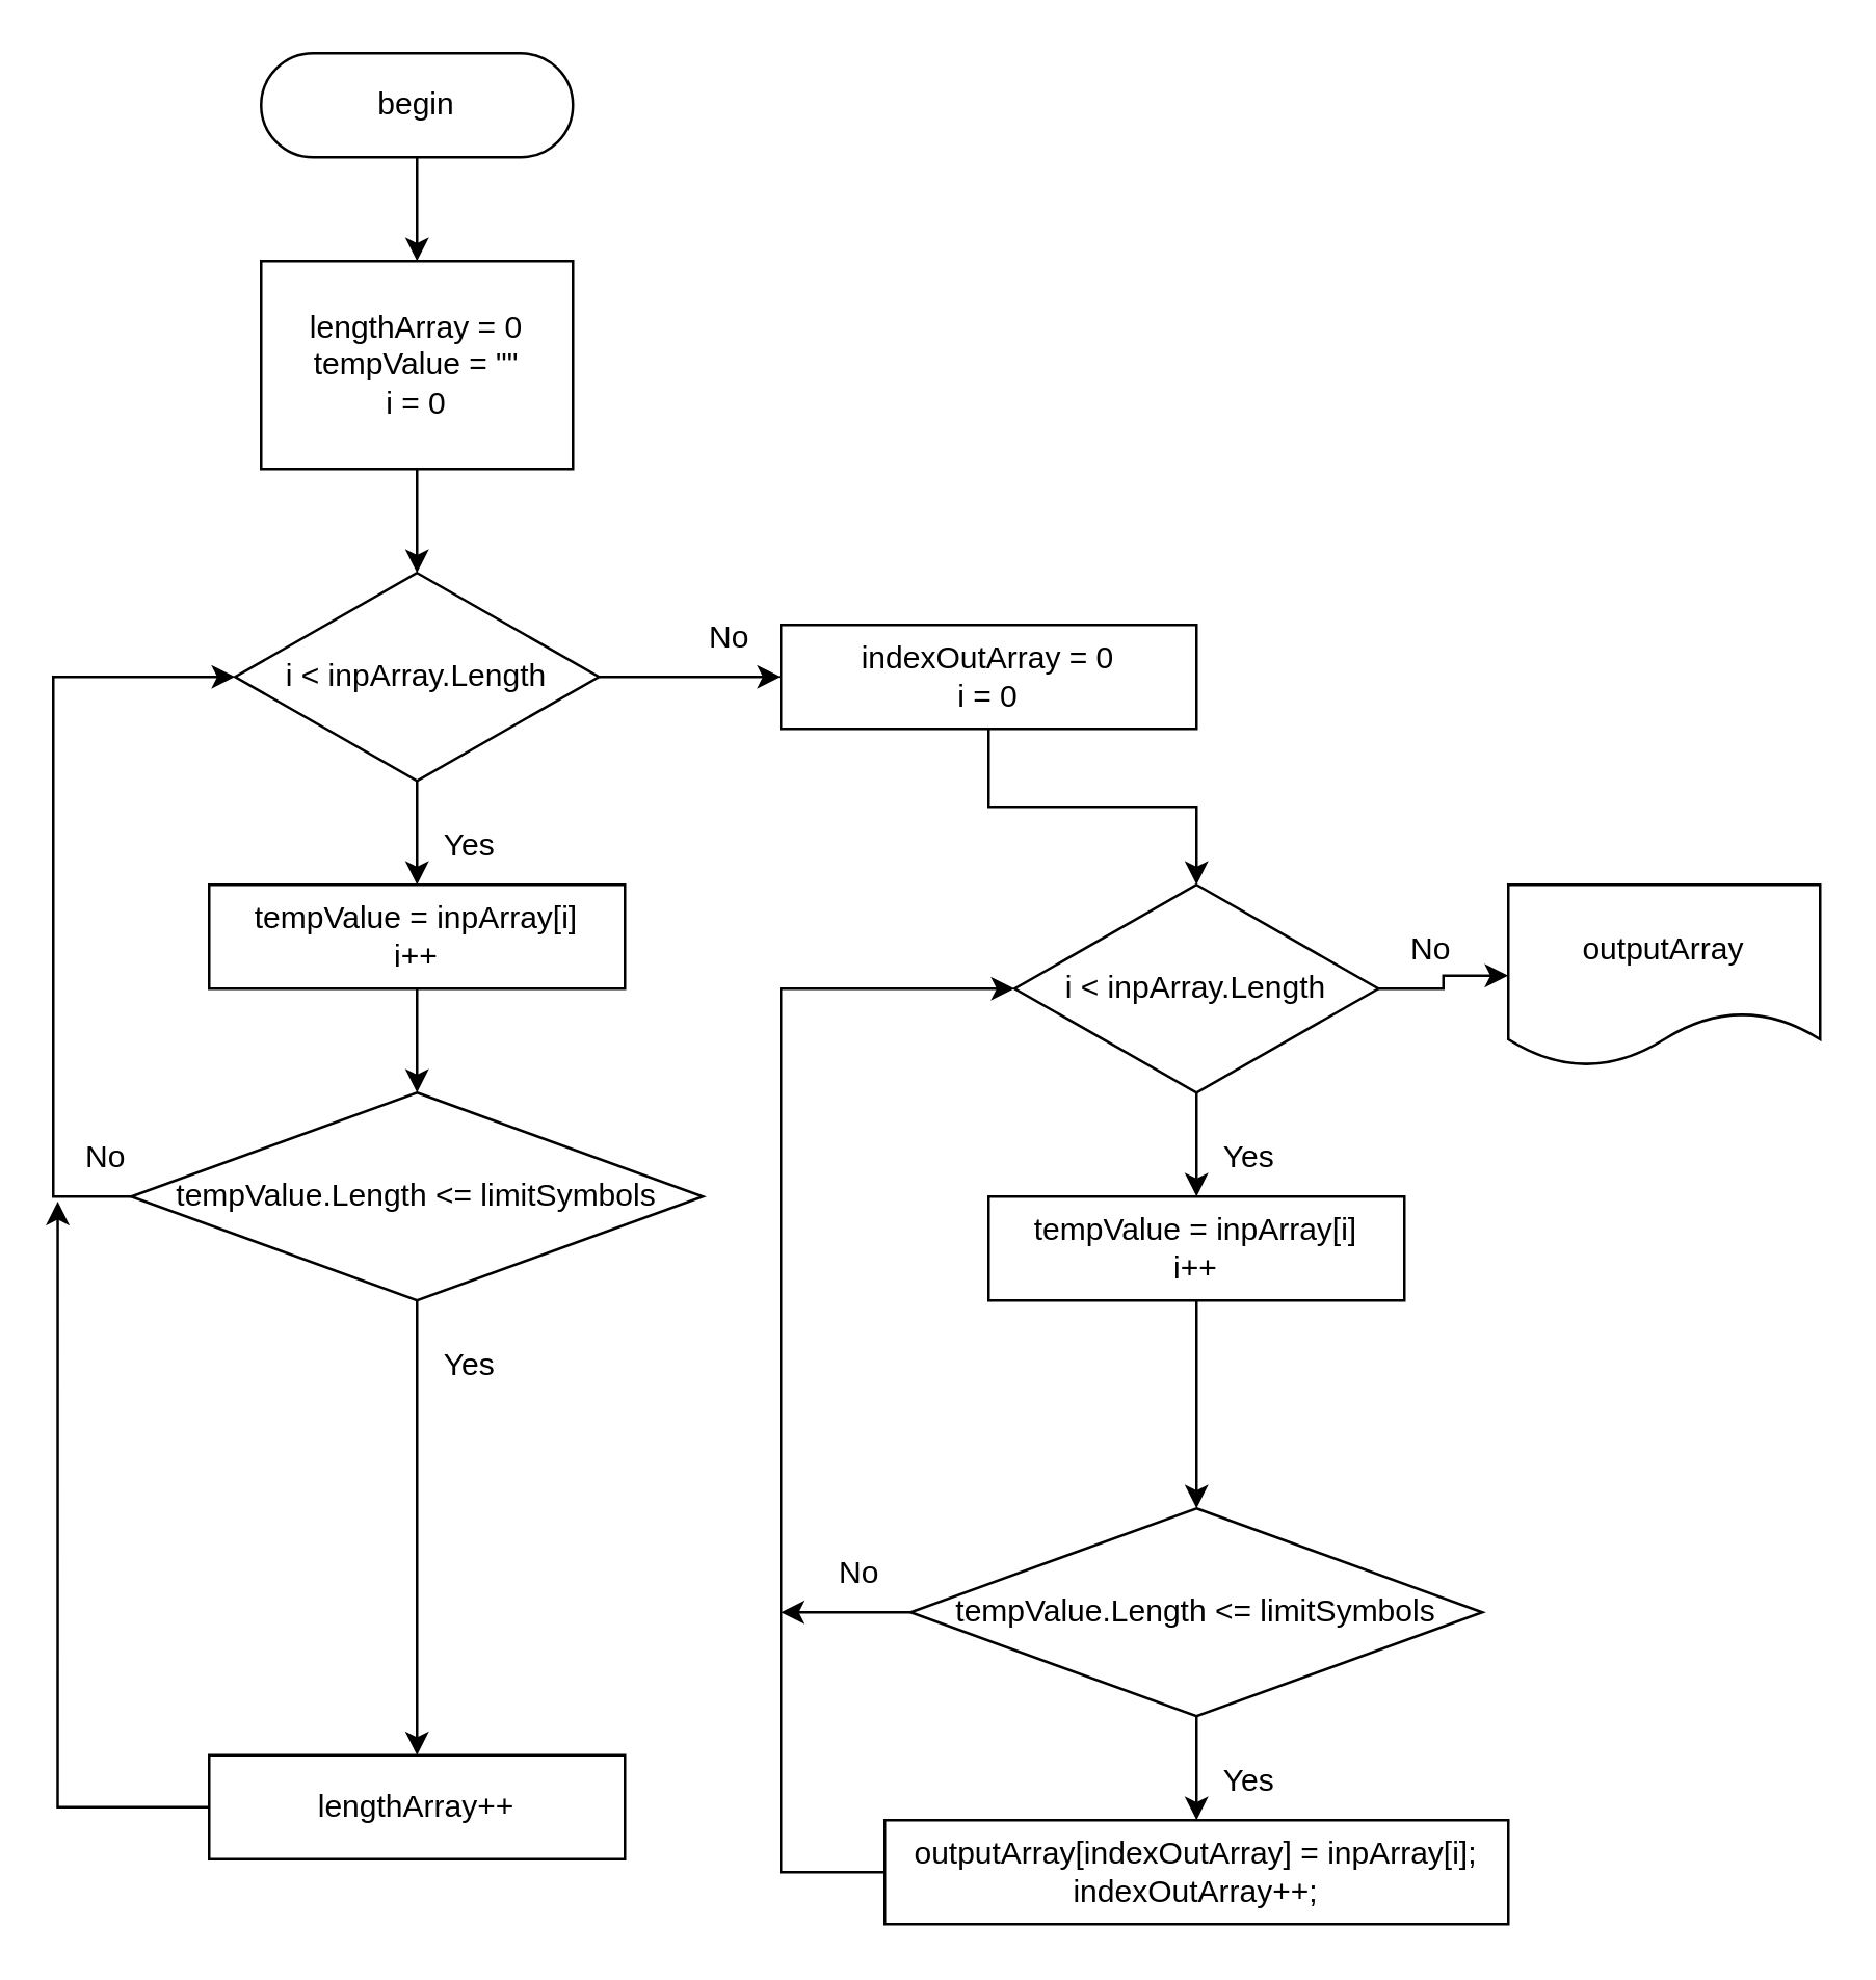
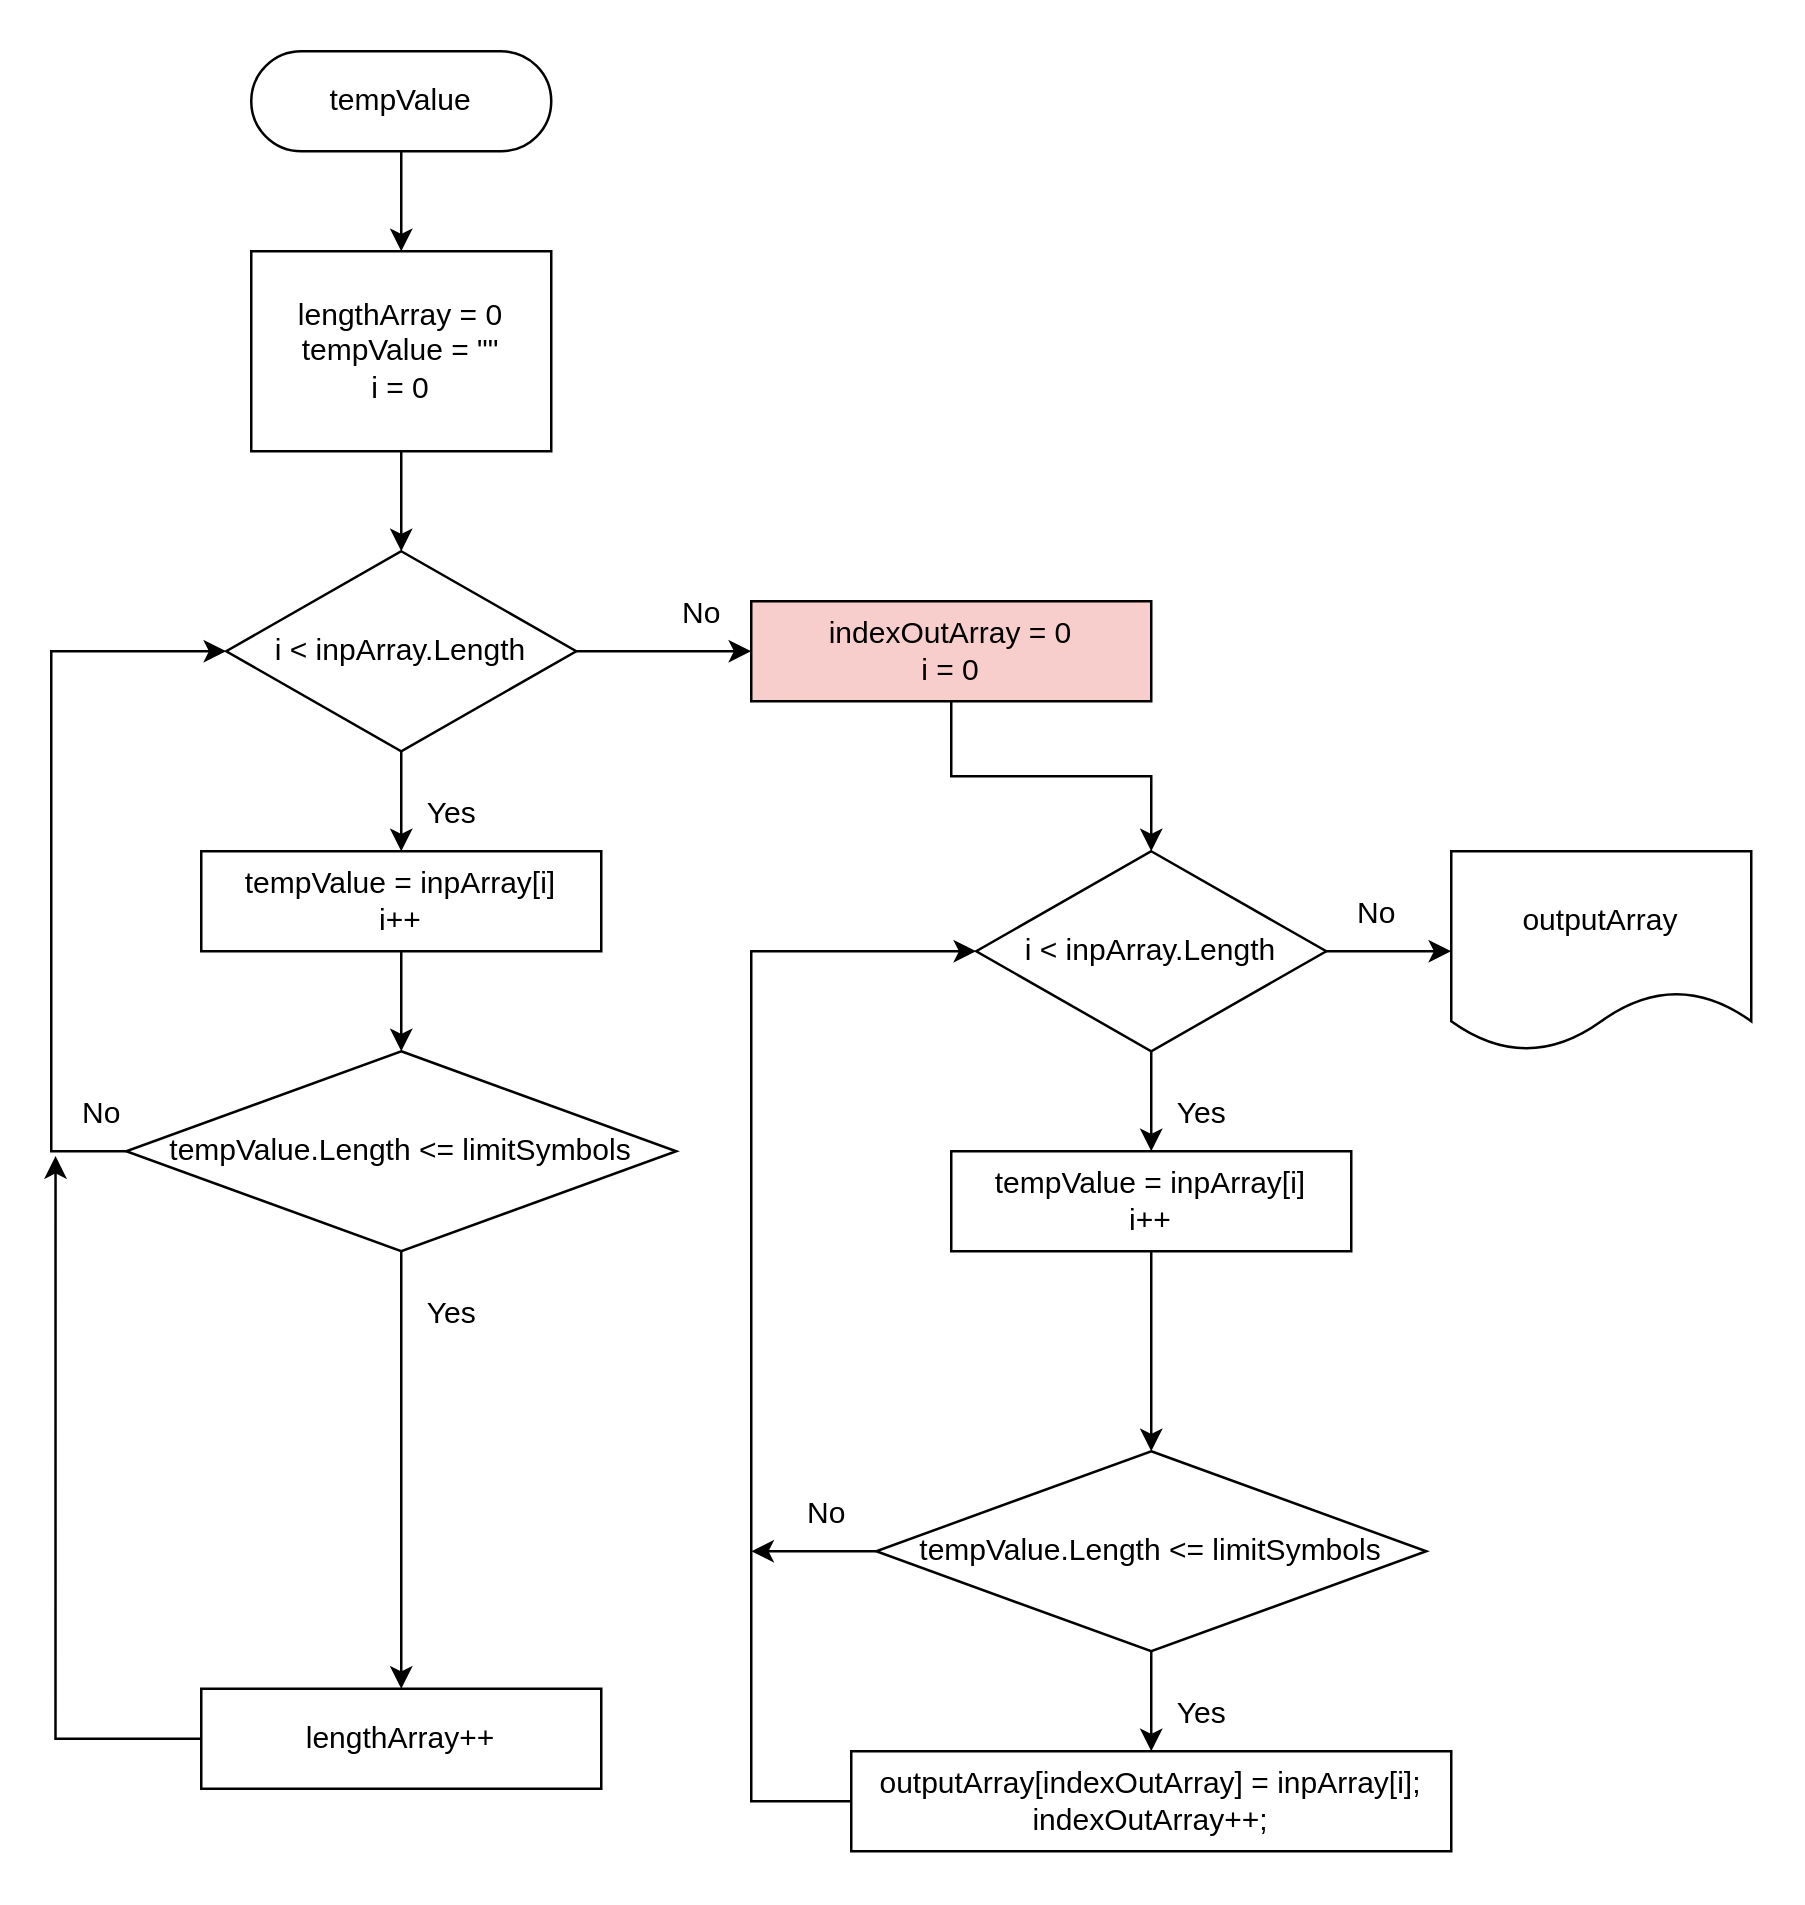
  <mxCell id="0" />
  <mxCell id="1" parent="0" />
  <mxCell id="2" value="" style="edgeStyle=orthogonalEdgeStyle;rounded=0;orthogonalLoop=1;jettySize=auto;html=1;" edge="1" parent="1" source="3" target="5"><mxGeometry relative="1" as="geometry" /></mxCell>
- <mxCell id="3" value="begin" style="rounded=1;whiteSpace=wrap;html=1;arcSize=50;" vertex="1" parent="1"><mxGeometry x="100" y="20" width="120" height="40" as="geometry" /></mxCell>
+ <mxCell id="3" value="tempValue" style="rounded=1;whiteSpace=wrap;html=1;arcSize=50;" vertex="1" parent="1"><mxGeometry x="100" y="20" width="120" height="40" as="geometry" /></mxCell>
  <mxCell id="4" value="" style="edgeStyle=orthogonalEdgeStyle;rounded=0;orthogonalLoop=1;jettySize=auto;html=1;" edge="1" parent="1" source="5" target="8"><mxGeometry relative="1" as="geometry" /></mxCell>
  <mxCell id="5" value="lengthArray = 0&lt;br&gt;tempValue = &quot;&quot;&lt;br&gt;i = 0" style="rounded=0;whiteSpace=wrap;html=1;" vertex="1" parent="1"><mxGeometry x="100" y="100" width="120" height="80" as="geometry" /></mxCell>
  <mxCell id="6" value="" style="edgeStyle=orthogonalEdgeStyle;rounded=0;orthogonalLoop=1;jettySize=auto;html=1;" edge="1" parent="1" source="8" target="10"><mxGeometry relative="1" as="geometry" /></mxCell>
  <mxCell id="7" value="" style="edgeStyle=orthogonalEdgeStyle;rounded=0;orthogonalLoop=1;jettySize=auto;html=1;" edge="1" parent="1" source="8" target="19"><mxGeometry relative="1" as="geometry" /></mxCell>
  <mxCell id="8" value="i &amp;lt;&amp;nbsp;inpArray.Length" style="rhombus;whiteSpace=wrap;html=1;" vertex="1" parent="1"><mxGeometry x="90" y="220" width="140" height="80" as="geometry" /></mxCell>
  <mxCell id="9" value="" style="edgeStyle=orthogonalEdgeStyle;rounded=0;orthogonalLoop=1;jettySize=auto;html=1;" edge="1" parent="1" source="10" target="14"><mxGeometry relative="1" as="geometry" /></mxCell>
  <mxCell id="10" value="tempValue = inpArray[i]&lt;br&gt;i++" style="rounded=0;whiteSpace=wrap;html=1;" vertex="1" parent="1"><mxGeometry x="80" y="340" width="160" height="40" as="geometry" /></mxCell>
  <mxCell id="11" value="Yes" style="text;html=1;align=center;verticalAlign=middle;resizable=0;points=[];autosize=1;strokeColor=none;fillColor=none;" vertex="1" parent="1"><mxGeometry x="160" y="310" width="40" height="30" as="geometry" /></mxCell>
  <mxCell id="12" value="" style="edgeStyle=orthogonalEdgeStyle;rounded=0;orthogonalLoop=1;jettySize=auto;html=1;" edge="1" parent="1" source="14" target="16"><mxGeometry relative="1" as="geometry" /></mxCell>
  <mxCell id="13" style="edgeStyle=orthogonalEdgeStyle;rounded=0;orthogonalLoop=1;jettySize=auto;html=1;entryX=0;entryY=0.5;entryDx=0;entryDy=0;" edge="1" parent="1" source="14" target="8"><mxGeometry relative="1" as="geometry"><mxPoint x="20" y="260" as="targetPoint" /><Array as="points"><mxPoint x="20" y="460" /><mxPoint x="20" y="260" /></Array></mxGeometry></mxCell>
  <mxCell id="14" value="tempValue.Length &amp;lt;= limitSymbols" style="rhombus;whiteSpace=wrap;html=1;" vertex="1" parent="1"><mxGeometry x="50" y="420" width="220" height="80" as="geometry" /></mxCell>
  <mxCell id="15" style="edgeStyle=orthogonalEdgeStyle;rounded=0;orthogonalLoop=1;jettySize=auto;html=1;entryX=0.043;entryY=1.064;entryDx=0;entryDy=0;entryPerimeter=0;" edge="1" parent="1" source="16" target="21"><mxGeometry relative="1" as="geometry" /></mxCell>
  <mxCell id="16" value="lengthArray++" style="rounded=0;whiteSpace=wrap;html=1;" vertex="1" parent="1"><mxGeometry x="80" y="675" width="160" height="40" as="geometry" /></mxCell>
  <mxCell id="17" value="Yes" style="text;html=1;align=center;verticalAlign=middle;resizable=0;points=[];autosize=1;strokeColor=none;fillColor=none;" vertex="1" parent="1"><mxGeometry x="160" y="510" width="40" height="30" as="geometry" /></mxCell>
  <mxCell id="18" value="" style="edgeStyle=orthogonalEdgeStyle;rounded=0;orthogonalLoop=1;jettySize=auto;html=1;" edge="1" parent="1" source="19" target="24"><mxGeometry relative="1" as="geometry" /></mxCell>
- <mxCell id="19" value="indexOutArray = 0&lt;br&gt;i = 0" style="rounded=0;whiteSpace=wrap;html=1;" vertex="1" parent="1"><mxGeometry x="300" y="240" width="160" height="40" as="geometry" /></mxCell>
+ <mxCell id="19" value="indexOutArray = 0&lt;br&gt;i = 0" style="rounded=0;whiteSpace=wrap;html=1;fillColor=#f8cecc;" vertex="1" parent="1"><mxGeometry x="300" y="240" width="160" height="40" as="geometry" /></mxCell>
  <mxCell id="20" value="No" style="text;html=1;align=center;verticalAlign=middle;resizable=0;points=[];autosize=1;strokeColor=none;fillColor=none;" vertex="1" parent="1"><mxGeometry x="260" y="230" width="40" height="30" as="geometry" /></mxCell>
  <mxCell id="21" value="No" style="text;html=1;align=center;verticalAlign=middle;resizable=0;points=[];autosize=1;strokeColor=none;fillColor=none;" vertex="1" parent="1"><mxGeometry x="20" y="430" width="40" height="30" as="geometry" /></mxCell>
  <mxCell id="22" value="" style="edgeStyle=orthogonalEdgeStyle;rounded=0;orthogonalLoop=1;jettySize=auto;html=1;" edge="1" parent="1" source="24" target="26"><mxGeometry relative="1" as="geometry" /></mxCell>
  <mxCell id="23" value="" style="edgeStyle=orthogonalEdgeStyle;rounded=0;orthogonalLoop=1;jettySize=auto;html=1;" edge="1" parent="1" source="24" target="35"><mxGeometry relative="1" as="geometry" /></mxCell>
  <mxCell id="24" value="i &amp;lt;&amp;nbsp;inpArray.Length" style="rhombus;whiteSpace=wrap;html=1;" vertex="1" parent="1"><mxGeometry x="390" y="340" width="140" height="80" as="geometry" /></mxCell>
  <mxCell id="25" value="" style="edgeStyle=orthogonalEdgeStyle;rounded=0;orthogonalLoop=1;jettySize=auto;html=1;" edge="1" parent="1" source="26" target="30"><mxGeometry relative="1" as="geometry" /></mxCell>
  <mxCell id="26" value="tempValue = inpArray[i]&lt;br&gt;i++" style="rounded=0;whiteSpace=wrap;html=1;" vertex="1" parent="1"><mxGeometry x="380" y="460" width="160" height="40" as="geometry" /></mxCell>
  <mxCell id="27" value="Yes" style="text;html=1;align=center;verticalAlign=middle;resizable=0;points=[];autosize=1;strokeColor=none;fillColor=none;" vertex="1" parent="1"><mxGeometry x="460" y="430" width="40" height="30" as="geometry" /></mxCell>
  <mxCell id="28" value="" style="edgeStyle=orthogonalEdgeStyle;rounded=0;orthogonalLoop=1;jettySize=auto;html=1;" edge="1" parent="1" source="30" target="32"><mxGeometry relative="1" as="geometry" /></mxCell>
  <mxCell id="29" style="edgeStyle=orthogonalEdgeStyle;rounded=0;orthogonalLoop=1;jettySize=auto;html=1;exitX=0;exitY=0.5;exitDx=0;exitDy=0;" edge="1" parent="1" source="30"><mxGeometry relative="1" as="geometry"><mxPoint x="300" y="620" as="targetPoint" /></mxGeometry></mxCell>
  <mxCell id="30" value="tempValue.Length &amp;lt;= limitSymbols" style="rhombus;whiteSpace=wrap;html=1;" vertex="1" parent="1"><mxGeometry x="350" y="580" width="220" height="80" as="geometry" /></mxCell>
  <mxCell id="31" style="edgeStyle=orthogonalEdgeStyle;rounded=0;orthogonalLoop=1;jettySize=auto;html=1;entryX=0;entryY=0.5;entryDx=0;entryDy=0;" edge="1" parent="1" source="32" target="24"><mxGeometry relative="1" as="geometry"><Array as="points"><mxPoint x="300" y="720" /><mxPoint x="300" y="380" /></Array></mxGeometry></mxCell>
  <mxCell id="32" value="&lt;div&gt;outputArray[indexOutArray] = inpArray[i];&lt;/div&gt;&lt;div&gt;&lt;span style=&quot;&quot;&gt;&#09;&#09;&#09;&lt;/span&gt;indexOutArray++;&lt;/div&gt;" style="rounded=0;whiteSpace=wrap;html=1;" vertex="1" parent="1"><mxGeometry x="340" y="700" width="240" height="40" as="geometry" /></mxCell>
  <mxCell id="33" value="Yes" style="text;html=1;align=center;verticalAlign=middle;resizable=0;points=[];autosize=1;strokeColor=none;fillColor=none;" vertex="1" parent="1"><mxGeometry x="460" y="670" width="40" height="30" as="geometry" /></mxCell>
  <mxCell id="34" value="No" style="text;html=1;align=center;verticalAlign=middle;resizable=0;points=[];autosize=1;strokeColor=none;fillColor=none;" vertex="1" parent="1"><mxGeometry x="310" y="590" width="40" height="30" as="geometry" /></mxCell>
- <mxCell id="35" value="outputArray" style="shape=document;whiteSpace=wrap;html=1;boundedLbl=1;" vertex="1" parent="1"><mxGeometry x="580" y="340" width="120" height="70" as="geometry" /></mxCell>
+ <mxCell id="35" value="outputArray" style="shape=document;whiteSpace=wrap;html=1;boundedLbl=1;" vertex="1" parent="1"><mxGeometry x="580" y="340" width="120" height="80" as="geometry" /></mxCell>
  <mxCell id="36" value="No" style="text;html=1;align=center;verticalAlign=middle;resizable=0;points=[];autosize=1;strokeColor=none;fillColor=none;" vertex="1" parent="1"><mxGeometry x="530" y="350" width="40" height="30" as="geometry" /></mxCell>
